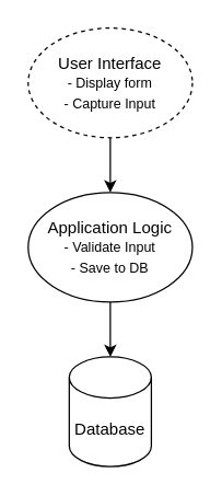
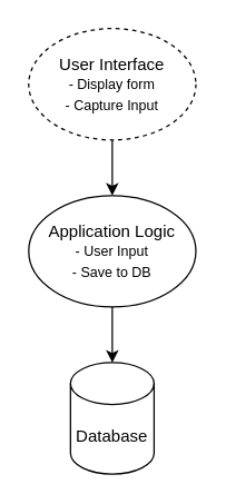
  <mxCell id="0" />
  <mxCell id="1" parent="0" />
  <mxCell id="2" style="edgeStyle=orthogonalEdgeStyle;rounded=0;orthogonalLoop=1;jettySize=auto;html=1;" edge="1" parent="1" source="3"><mxGeometry relative="1" as="geometry"><mxPoint x="80" y="140" as="targetPoint" /></mxGeometry></mxCell>
  <mxCell id="3" value="User Interface&lt;br&gt;&lt;font style=&quot;font-size: 10px;&quot;&gt;- Display form&lt;br&gt;- Capture Input&lt;/font&gt;" style="ellipse;whiteSpace=wrap;html=1;dashed=1;" vertex="1" parent="1"><mxGeometry x="20" y="20" width="120" height="80" as="geometry" /></mxCell>
  <mxCell id="4" style="edgeStyle=orthogonalEdgeStyle;rounded=0;orthogonalLoop=1;jettySize=auto;html=1;" edge="1" parent="1" source="5"><mxGeometry relative="1" as="geometry"><mxPoint x="80" y="260" as="targetPoint" /></mxGeometry></mxCell>
- <mxCell id="5" value="Application Logic&lt;br&gt;&lt;font style=&quot;font-size: 10px;&quot;&gt;- Validate Input&lt;br&gt;- Save to DB&lt;/font&gt;" style="ellipse;whiteSpace=wrap;html=1;" vertex="1" parent="1"><mxGeometry x="20" y="140" width="120" height="80" as="geometry" /></mxCell>
+ <mxCell id="5" value="Application Logic&lt;br&gt;&lt;font style=&quot;font-size: 10px;&quot;&gt;- User Input&lt;br&gt;- Save to DB&lt;/font&gt;" style="ellipse;whiteSpace=wrap;html=1;" vertex="1" parent="1"><mxGeometry x="20" y="140" width="120" height="80" as="geometry" /></mxCell>
  <mxCell id="6" value="Database" style="shape=cylinder3;whiteSpace=wrap;html=1;boundedLbl=1;backgroundOutline=1;size=15;" vertex="1" parent="1"><mxGeometry x="50" y="260" width="60" height="80" as="geometry" /></mxCell>
